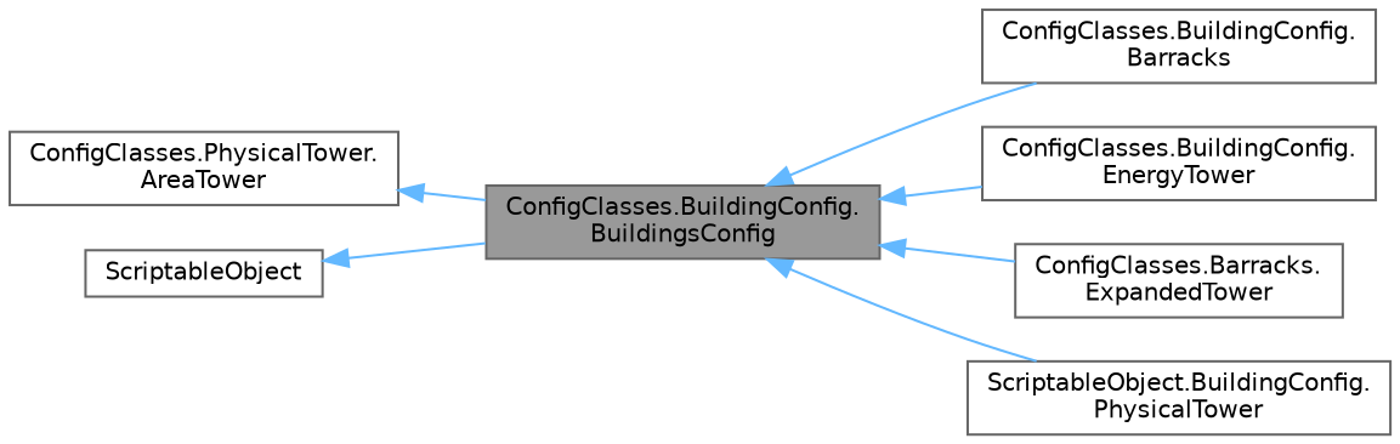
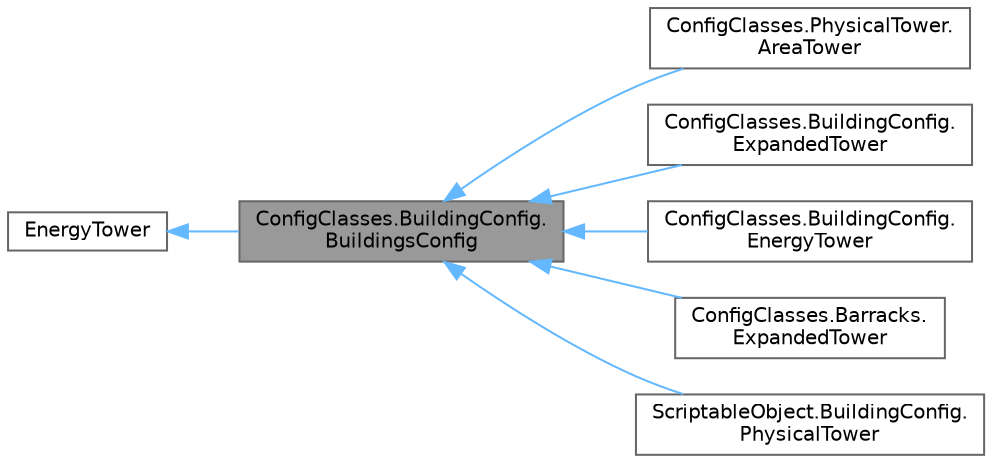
  digraph {
    rankdir=LR
    node [color=gray40 fillcolor=white fontname=Helvetica fontsize=10 shape=box style=filled]
    edge [color=steelblue1 dir=back fontname=Helvetica fontsize=10 labelfontname=Helvetica labelfontsize=10 style=solid]
    n1 [fillcolor=grey60 fontcolor=black height=0.2 label="ConfigClasses.BuildingConfig.\lBuildingsConfig" width=0.4]
    n2 [height=0.2 label="ConfigClasses.PhysicalTower.\lAreaTower" width=0.4]
-   n3 [height=0.2 label="ConfigClasses.BuildingConfig.\lBarracks" width=0.4]
+   n3 [height=0.2 label="ConfigClasses.BuildingConfig.\lExpandedTower" width=0.4]
    n4 [height=0.2 label="ConfigClasses.BuildingConfig.\lEnergyTower" width=0.4]
    n5 [height=0.2 label="ConfigClasses.Barracks.\lExpandedTower" width=0.4]
    n6 [height=0.2 label="ScriptableObject.BuildingConfig.\lPhysicalTower" width=0.4]
-   n7 [height=0.2 label=ScriptableObject width=0.4]
-   n2 -> n1
+   n7 [height=0.2 label=EnergyTower width=0.4]
+   n1 -> n2
    n1 -> n3
    n1 -> n4
    n1 -> n5
    n1 -> n6
    n7 -> n1
  }
